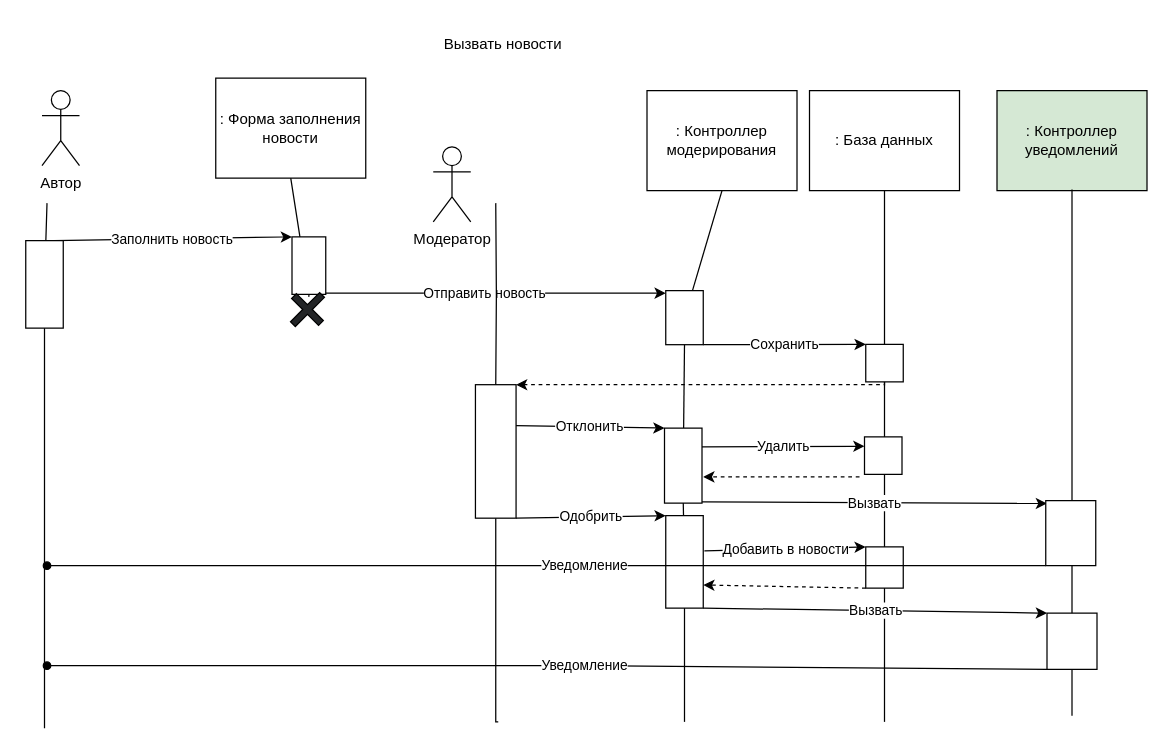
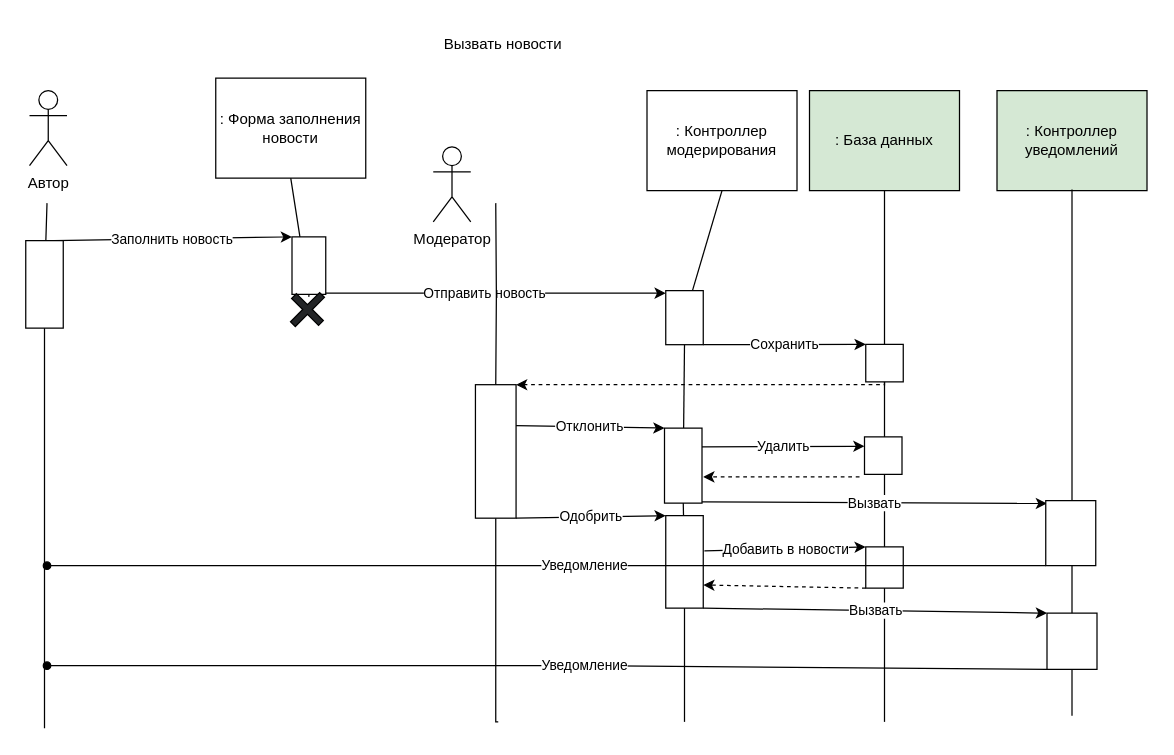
  <mxCell id="0" />
  <mxCell id="1" parent="0" />
  <mxCell id="2" value=": Форма заполнения новости" style="rounded=0;whiteSpace=wrap;html=1;" vertex="1" parent="1"><mxGeometry x="172" y="62" width="120" height="80" as="geometry" /></mxCell>
  <mxCell id="3" style="edgeStyle=orthogonalEdgeStyle;rounded=0;orthogonalLoop=1;jettySize=auto;html=1;endArrow=none;endFill=0;startArrow=none;exitX=1;exitY=0.5;exitDx=0;exitDy=0;" edge="1" parent="1" source="10"><mxGeometry relative="1" as="geometry"><mxPoint x="398" y="577" as="targetPoint" /><mxPoint x="395.952" y="441.385" as="sourcePoint" /><Array as="points"><mxPoint x="396" y="577" /></Array></mxGeometry></mxCell>
- <mxCell id="4" value="Автор" style="shape=umlActor;verticalLabelPosition=bottom;verticalAlign=top;html=1;outlineConnect=0;" vertex="1" parent="1"><mxGeometry x="33" y="72" width="30" height="60" as="geometry" /></mxCell>
+ <mxCell id="4" value="Автор" style="shape=umlActor;verticalLabelPosition=bottom;verticalAlign=top;html=1;outlineConnect=0;" vertex="1" parent="1"><mxGeometry x="23" y="72" width="30" height="60" as="geometry" /></mxCell>
  <mxCell id="5" value="" style="endArrow=none;html=1;rounded=0;startArrow=none;" edge="1" parent="1" source="19"><mxGeometry width="50" height="50" relative="1" as="geometry"><mxPoint x="37" y="492" as="sourcePoint" /><mxPoint x="37" y="162" as="targetPoint" /></mxGeometry></mxCell>
  <mxCell id="6" value="Заполнить новость" style="endArrow=classic;html=1;rounded=0;exitX=0.75;exitY=0;exitDx=0;exitDy=0;entryX=0;entryY=1;entryDx=0;entryDy=0;" edge="1" parent="1" source="19" target="9"><mxGeometry width="50" height="50" relative="1" as="geometry"><mxPoint x="73" y="189" as="sourcePoint" /><mxPoint x="227" y="198" as="targetPoint" /><Array as="points" /></mxGeometry></mxCell>
  <mxCell id="7" value="" style="endArrow=none;html=1;rounded=0;exitX=0.5;exitY=1;exitDx=0;exitDy=0;entryX=1;entryY=0.5;entryDx=0;entryDy=0;" edge="1" parent="1" source="2" target="9"><mxGeometry width="50" height="50" relative="1" as="geometry"><mxPoint x="477" y="382" as="sourcePoint" /><mxPoint x="247" y="582" as="targetPoint" /></mxGeometry></mxCell>
  <mxCell id="8" value="Отправить новость" style="edgeStyle=orthogonalEdgeStyle;rounded=0;orthogonalLoop=1;jettySize=auto;html=1;entryX=0;entryY=0;entryDx=0;entryDy=0;startArrow=none;startFill=0;endArrow=classic;endFill=1;" edge="1" parent="1"><mxGeometry relative="1" as="geometry"><mxPoint x="246.527" y="237" as="sourcePoint" /><mxPoint x="532" y="234" as="targetPoint" /><Array as="points"><mxPoint x="247" y="234" /></Array></mxGeometry></mxCell>
  <mxCell id="9" value="" style="rounded=0;whiteSpace=wrap;html=1;rotation=90;" vertex="1" parent="1"><mxGeometry x="223.5" y="198.5" width="46" height="27" as="geometry" /></mxCell>
  <mxCell id="10" value="" style="rounded=0;whiteSpace=wrap;html=1;rotation=90;" vertex="1" parent="1"><mxGeometry x="342.6" y="344.4" width="106.79" height="32.5" as="geometry" /></mxCell>
  <mxCell id="11" value="" style="edgeStyle=orthogonalEdgeStyle;rounded=0;orthogonalLoop=1;jettySize=auto;html=1;endArrow=none;endFill=0;" edge="1" parent="1" target="10"><mxGeometry relative="1" as="geometry"><mxPoint x="396" y="462" as="targetPoint" /><mxPoint x="396" y="162" as="sourcePoint" /></mxGeometry></mxCell>
  <mxCell id="12" value="Одобрить" style="endArrow=classic;html=1;rounded=0;exitX=1;exitY=0;exitDx=0;exitDy=0;entryX=0;entryY=0;entryDx=0;entryDy=0;" edge="1" parent="1" source="10" target="28"><mxGeometry width="50" height="50" relative="1" as="geometry"><mxPoint x="412.245" y="441.385" as="sourcePoint" /><mxPoint x="597" y="357" as="targetPoint" /></mxGeometry></mxCell>
  <mxCell id="13" value=": Контроллер модерирования" style="rounded=0;whiteSpace=wrap;html=1;" vertex="1" parent="1"><mxGeometry x="517" y="72" width="120" height="80" as="geometry" /></mxCell>
  <mxCell id="14" value="" style="endArrow=none;html=1;rounded=0;entryX=0.5;entryY=1;entryDx=0;entryDy=0;startArrow=none;" edge="1" parent="1" source="22" target="13"><mxGeometry width="50" height="50" relative="1" as="geometry"><mxPoint x="547" y="492" as="sourcePoint" /><mxPoint x="417" y="332" as="targetPoint" /></mxGeometry></mxCell>
- <mxCell id="15" value=": База данных" style="rounded=0;whiteSpace=wrap;html=1;" vertex="1" parent="1"><mxGeometry x="647" y="72" width="120" height="80" as="geometry" /></mxCell>
+ <mxCell id="15" value=": База данных" style="rounded=0;whiteSpace=wrap;html=1;fillColor=#d5e8d4;" vertex="1" parent="1"><mxGeometry x="647" y="72" width="120" height="80" as="geometry" /></mxCell>
  <mxCell id="16" value="" style="endArrow=none;html=1;rounded=0;entryX=0.5;entryY=1;entryDx=0;entryDy=0;startArrow=none;" edge="1" parent="1" source="30" target="15"><mxGeometry width="50" height="50" relative="1" as="geometry"><mxPoint x="707" y="492" as="sourcePoint" /><mxPoint x="397" y="332" as="targetPoint" /></mxGeometry></mxCell>
  <mxCell id="17" value="Добавить в новости" style="endArrow=classic;html=1;rounded=0;exitX=1.03;exitY=0.382;exitDx=0;exitDy=0;entryX=0;entryY=0;entryDx=0;entryDy=0;exitPerimeter=0;" edge="1" parent="1" source="28" target="30"><mxGeometry width="50" height="50" relative="1" as="geometry"><mxPoint x="567" y="357" as="sourcePoint" /><mxPoint x="657" y="397" as="targetPoint" /></mxGeometry></mxCell>
  <mxCell id="18" value="" style="endArrow=classic;html=1;rounded=0;exitX=0;exitY=1;exitDx=0;exitDy=0;dashed=1;entryX=1;entryY=0.75;entryDx=0;entryDy=0;" edge="1" parent="1" source="30" target="28"><mxGeometry width="50" height="50" relative="1" as="geometry"><mxPoint x="477" y="417" as="sourcePoint" /><mxPoint x="567" y="477" as="targetPoint" /></mxGeometry></mxCell>
  <mxCell id="19" value="" style="rounded=0;whiteSpace=wrap;html=1;" vertex="1" parent="1"><mxGeometry x="20" y="192" width="30" height="70" as="geometry" /></mxCell>
  <mxCell id="20" value="" style="endArrow=none;html=1;rounded=0;" edge="1" parent="1" target="19"><mxGeometry width="50" height="50" relative="1" as="geometry"><mxPoint x="35" y="582" as="sourcePoint" /><mxPoint x="37" y="152" as="targetPoint" /></mxGeometry></mxCell>
  <mxCell id="21" value="Вызвать новости" style="text;html=1;strokeColor=none;fillColor=none;align=center;verticalAlign=middle;whiteSpace=wrap;rounded=0;" vertex="1" parent="1"><mxGeometry x="280" y="20" width="244" height="30" as="geometry" /></mxCell>
  <mxCell id="22" value="" style="rounded=0;whiteSpace=wrap;html=1;" vertex="1" parent="1"><mxGeometry x="532" y="232" width="30" height="43.25" as="geometry" /></mxCell>
  <mxCell id="23" value="" style="endArrow=none;html=1;rounded=0;entryX=0.5;entryY=1;entryDx=0;entryDy=0;startArrow=none;" edge="1" parent="1" source="38" target="22"><mxGeometry width="50" height="50" relative="1" as="geometry"><mxPoint x="547" y="492" as="sourcePoint" /><mxPoint x="547" y="152" as="targetPoint" /></mxGeometry></mxCell>
  <mxCell id="24" value="Модератор" style="shape=umlActor;verticalLabelPosition=bottom;verticalAlign=top;html=1;outlineConnect=0;" vertex="1" parent="1"><mxGeometry x="346" y="117" width="30" height="60" as="geometry" /></mxCell>
  <mxCell id="25" value="Сохранить" style="endArrow=classic;html=1;rounded=0;exitX=1;exitY=1;exitDx=0;exitDy=0;entryX=0;entryY=0;entryDx=0;entryDy=0;" edge="1" parent="1" source="22" target="27"><mxGeometry width="50" height="50" relative="1" as="geometry"><mxPoint x="377" y="302" as="sourcePoint" /><mxPoint x="667" y="275" as="targetPoint" /></mxGeometry></mxCell>
  <mxCell id="26" style="edgeStyle=orthogonalEdgeStyle;rounded=0;orthogonalLoop=1;jettySize=auto;html=1;entryX=0;entryY=0;entryDx=0;entryDy=0;startArrow=none;startFill=0;endArrow=classic;endFill=1;dashed=1;" edge="1" parent="1" source="27" target="10"><mxGeometry relative="1" as="geometry"><Array as="points"><mxPoint x="707" y="307" /></Array></mxGeometry></mxCell>
  <mxCell id="27" value="" style="rounded=0;whiteSpace=wrap;html=1;" vertex="1" parent="1"><mxGeometry x="692" y="275" width="30" height="30" as="geometry" /></mxCell>
  <mxCell id="28" value="" style="rounded=0;whiteSpace=wrap;html=1;" vertex="1" parent="1"><mxGeometry x="532" y="412" width="30" height="74" as="geometry" /></mxCell>
  <mxCell id="29" value="" style="endArrow=none;html=1;rounded=0;entryX=0.5;entryY=1;entryDx=0;entryDy=0;" edge="1" parent="1" target="28"><mxGeometry width="50" height="50" relative="1" as="geometry"><mxPoint x="547" y="577" as="sourcePoint" /><mxPoint x="547" y="310.25" as="targetPoint" /></mxGeometry></mxCell>
  <mxCell id="30" value="" style="rounded=0;whiteSpace=wrap;html=1;" vertex="1" parent="1"><mxGeometry x="692" y="437" width="30" height="33" as="geometry" /></mxCell>
  <mxCell id="31" value="" style="endArrow=none;html=1;rounded=0;entryX=0.5;entryY=1;entryDx=0;entryDy=0;" edge="1" parent="1" target="30"><mxGeometry width="50" height="50" relative="1" as="geometry"><mxPoint x="707" y="577" as="sourcePoint" /><mxPoint x="707" y="187" as="targetPoint" /></mxGeometry></mxCell>
  <mxCell id="32" value=": Контроллер уведомлений" style="rounded=0;whiteSpace=wrap;html=1;fillColor=#d5e8d4;" vertex="1" parent="1"><mxGeometry x="797" y="72" width="120" height="80" as="geometry" /></mxCell>
  <mxCell id="33" value="Вызвать" style="endArrow=classic;html=1;rounded=0;exitX=1;exitY=1;exitDx=0;exitDy=0;entryX=0;entryY=0;entryDx=0;entryDy=0;" edge="1" parent="1" source="28" target="35"><mxGeometry width="50" height="50" relative="1" as="geometry"><mxPoint x="417" y="347" as="sourcePoint" /><mxPoint x="797" y="507" as="targetPoint" /><Array as="points" /></mxGeometry></mxCell>
  <mxCell id="34" value="" style="endArrow=none;html=1;rounded=0;entryX=0.5;entryY=1;entryDx=0;entryDy=0;" edge="1" parent="1"><mxGeometry width="50" height="50" relative="1" as="geometry"><mxPoint x="857" y="572" as="sourcePoint" /><mxPoint x="857" y="151" as="targetPoint" /></mxGeometry></mxCell>
  <mxCell id="35" value="" style="rounded=0;whiteSpace=wrap;html=1;" vertex="1" parent="1"><mxGeometry x="837" y="490" width="40" height="45" as="geometry" /></mxCell>
  <mxCell id="36" value="Уведомление" style="endArrow=oval;html=1;rounded=0;exitX=0;exitY=1;exitDx=0;exitDy=0;endFill=1;" edge="1" parent="1" source="35"><mxGeometry x="-0.075" width="50" height="50" relative="1" as="geometry"><mxPoint x="527" y="492" as="sourcePoint" /><mxPoint x="37" y="532" as="targetPoint" /><Array as="points"><mxPoint x="467" y="532" /></Array><mxPoint as="offset" /></mxGeometry></mxCell>
  <mxCell id="37" value="Отклонить" style="endArrow=classic;html=1;rounded=0;exitX=0.5;exitY=0;exitDx=0;exitDy=0;entryX=0;entryY=0;entryDx=0;entryDy=0;" edge="1" parent="1" target="38"><mxGeometry width="50" height="50" relative="1" as="geometry"><mxPoint x="412.245" y="340.04" as="sourcePoint" /><mxPoint x="517" y="340" as="targetPoint" /></mxGeometry></mxCell>
  <mxCell id="38" value="" style="rounded=0;whiteSpace=wrap;html=1;" vertex="1" parent="1"><mxGeometry x="531" y="342" width="30" height="60" as="geometry" /></mxCell>
  <mxCell id="39" value="" style="endArrow=none;html=1;rounded=0;entryX=0.5;entryY=1;entryDx=0;entryDy=0;startArrow=none;" edge="1" parent="1" source="28" target="38"><mxGeometry width="50" height="50" relative="1" as="geometry"><mxPoint x="547" y="398" as="sourcePoint" /><mxPoint x="547" y="275.25" as="targetPoint" /></mxGeometry></mxCell>
  <mxCell id="40" value="Удалить" style="endArrow=classic;html=1;rounded=0;exitX=1;exitY=0.25;exitDx=0;exitDy=0;entryX=0;entryY=0.25;entryDx=0;entryDy=0;" edge="1" parent="1" source="38" target="41"><mxGeometry width="50" height="50" relative="1" as="geometry"><mxPoint x="561" y="376" as="sourcePoint" /><mxPoint x="637" y="366" as="targetPoint" /></mxGeometry></mxCell>
  <mxCell id="41" value="" style="rounded=0;whiteSpace=wrap;html=1;" vertex="1" parent="1"><mxGeometry x="691" y="349" width="30" height="30" as="geometry" /></mxCell>
  <mxCell id="42" value="" style="endArrow=classic;html=1;rounded=0;entryX=1.033;entryY=0.65;entryDx=0;entryDy=0;entryPerimeter=0;dashed=1;" edge="1" parent="1" target="38"><mxGeometry width="50" height="50" relative="1" as="geometry"><mxPoint x="687" y="381" as="sourcePoint" /><mxPoint x="567" y="382" as="targetPoint" /></mxGeometry></mxCell>
  <mxCell id="43" value="Вызвать" style="endArrow=classic;html=1;rounded=0;exitX=1;exitY=1;exitDx=0;exitDy=0;entryX=0.025;entryY=0.044;entryDx=0;entryDy=0;entryPerimeter=0;" edge="1" parent="1" target="44"><mxGeometry width="50" height="50" relative="1" as="geometry"><mxPoint x="561" y="401" as="sourcePoint" /><mxPoint x="827" y="401" as="targetPoint" /></mxGeometry></mxCell>
  <mxCell id="44" value="" style="rounded=0;whiteSpace=wrap;html=1;" vertex="1" parent="1"><mxGeometry x="836" y="400" width="40" height="52" as="geometry" /></mxCell>
  <mxCell id="45" value="Уведомление" style="endArrow=oval;html=1;rounded=0;exitX=0;exitY=1;exitDx=0;exitDy=0;endFill=1;" edge="1" parent="1" source="44"><mxGeometry x="-0.076" width="50" height="50" relative="1" as="geometry"><mxPoint x="347" y="502" as="sourcePoint" /><mxPoint x="37" y="452" as="targetPoint" /><mxPoint as="offset" /></mxGeometry></mxCell>
  <mxCell id="46" value="" style="shape=cross;whiteSpace=wrap;html=1;rotation=45;size=0.178;fillColor=#222426;" vertex="1" parent="1"><mxGeometry x="230.13" y="230.62" width="30.5" height="33" as="geometry" /></mxCell>
